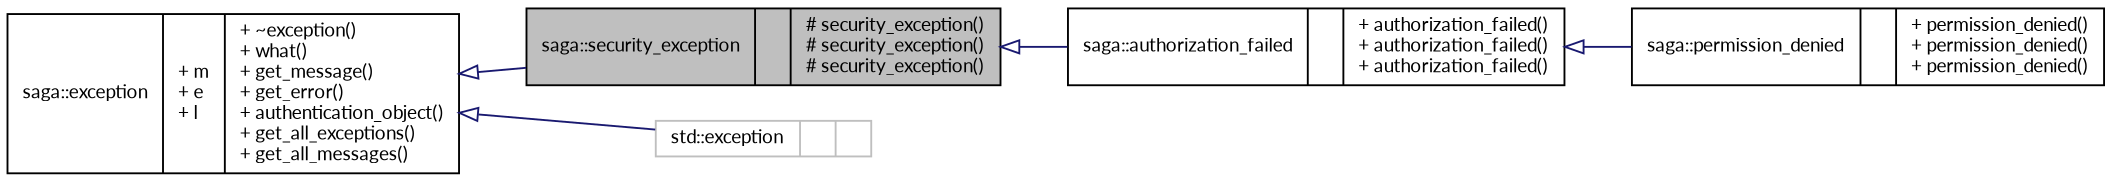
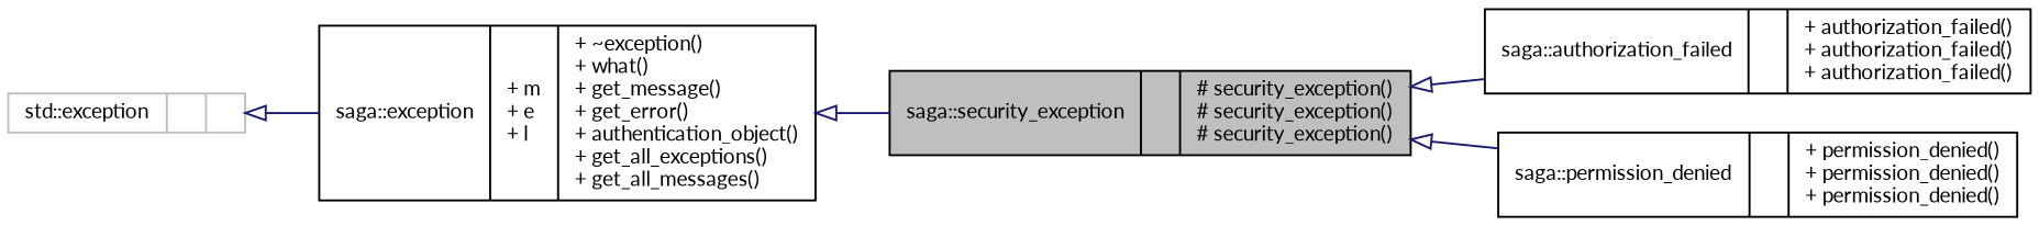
  digraph {
    fontname=Lato
    rankdir=LR
    node [color=black fontname=Lato fontsize=10 shape=record]
    edge [arrowtail=onormal color=midnightblue dir=back fontname=Lato fontsize=10 labelfontname=FreeSans labelfontsize=10 style=solid]
    n1 [fillcolor=grey75 fontcolor=black height=0.2 label="{saga::security_exception\n||# security_exception()\l# security_exception()\l# security_exception()\l}" style=filled width=0.4]
    n2 [height=0.2 label="{saga::authorization_failed\n||+ authorization_failed()\l+ authorization_failed()\l+ authorization_failed()\l}" width=0.4]
    n3 [height=0.2 label="{saga::permission_denied\n||+ permission_denied()\l+ permission_denied()\l+ permission_denied()\l}" width=0.4]
    n4 [height=0.2 label="{saga::exception\n|+ m\l+ e\l+ l\l|+ ~exception()\l+ what()\l+ get_message()\l+ get_error()\l+ authentication_object()\l+ get_all_exceptions()\l+ get_all_messages()\l}" width=0.4]
    n5 [color=grey75 height=0.2 label="{std::exception\n||}" width=0.4]
    n1 -> n2
-   n2 -> n3
+   n1 -> n3
    n4 -> n1
-   n4 -> n5
+   n5 -> n4
  }
